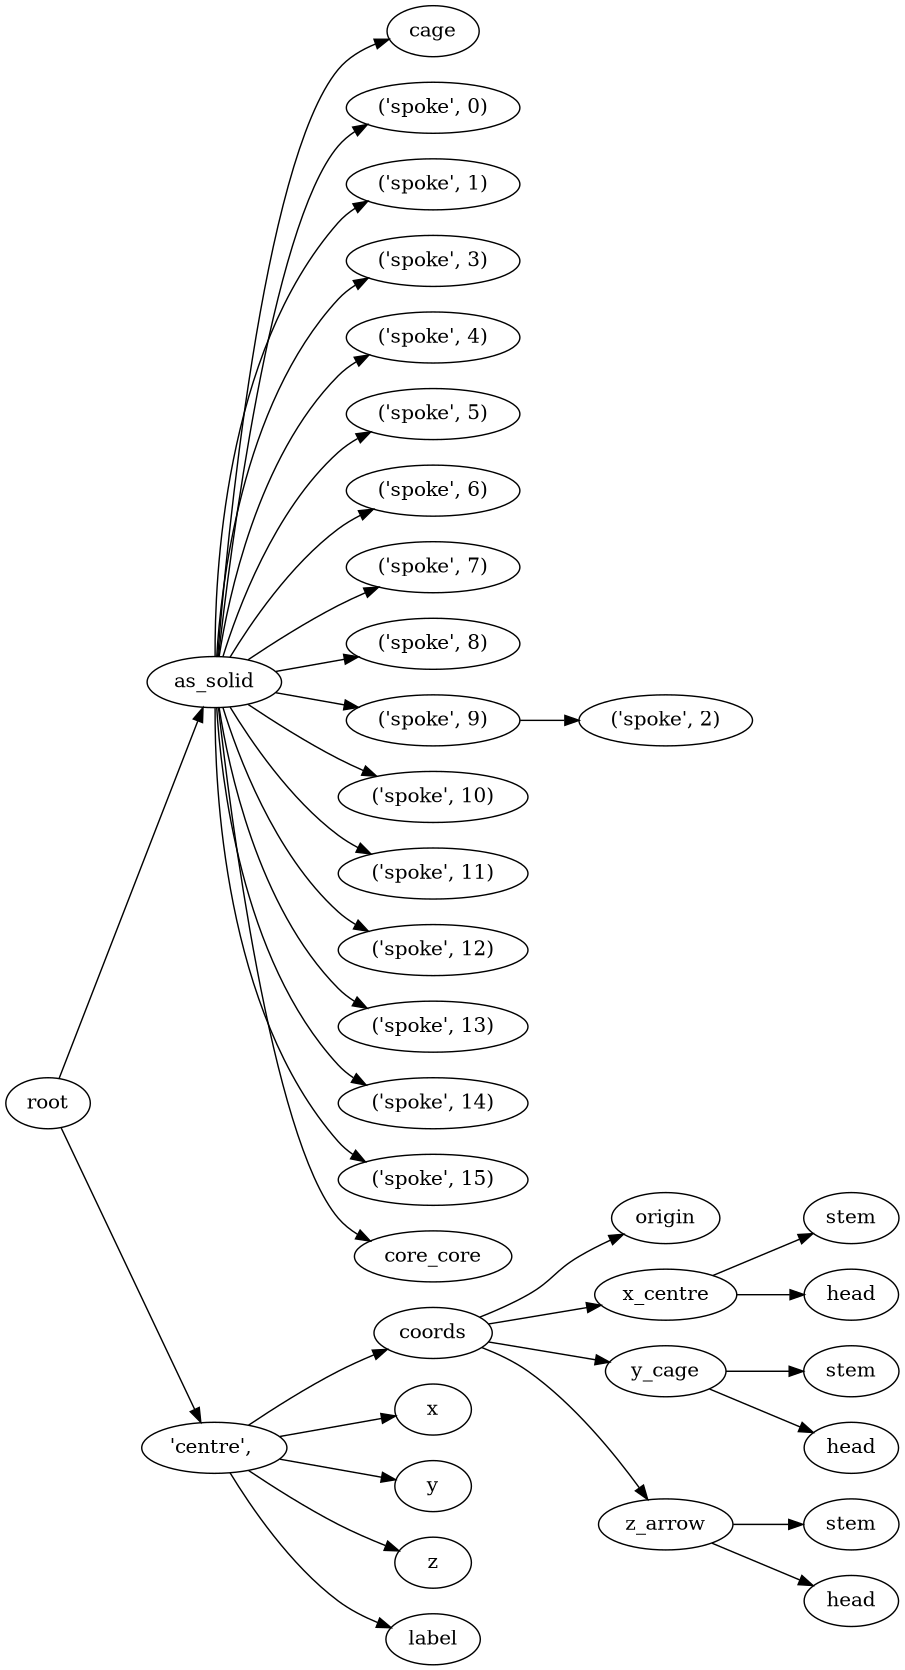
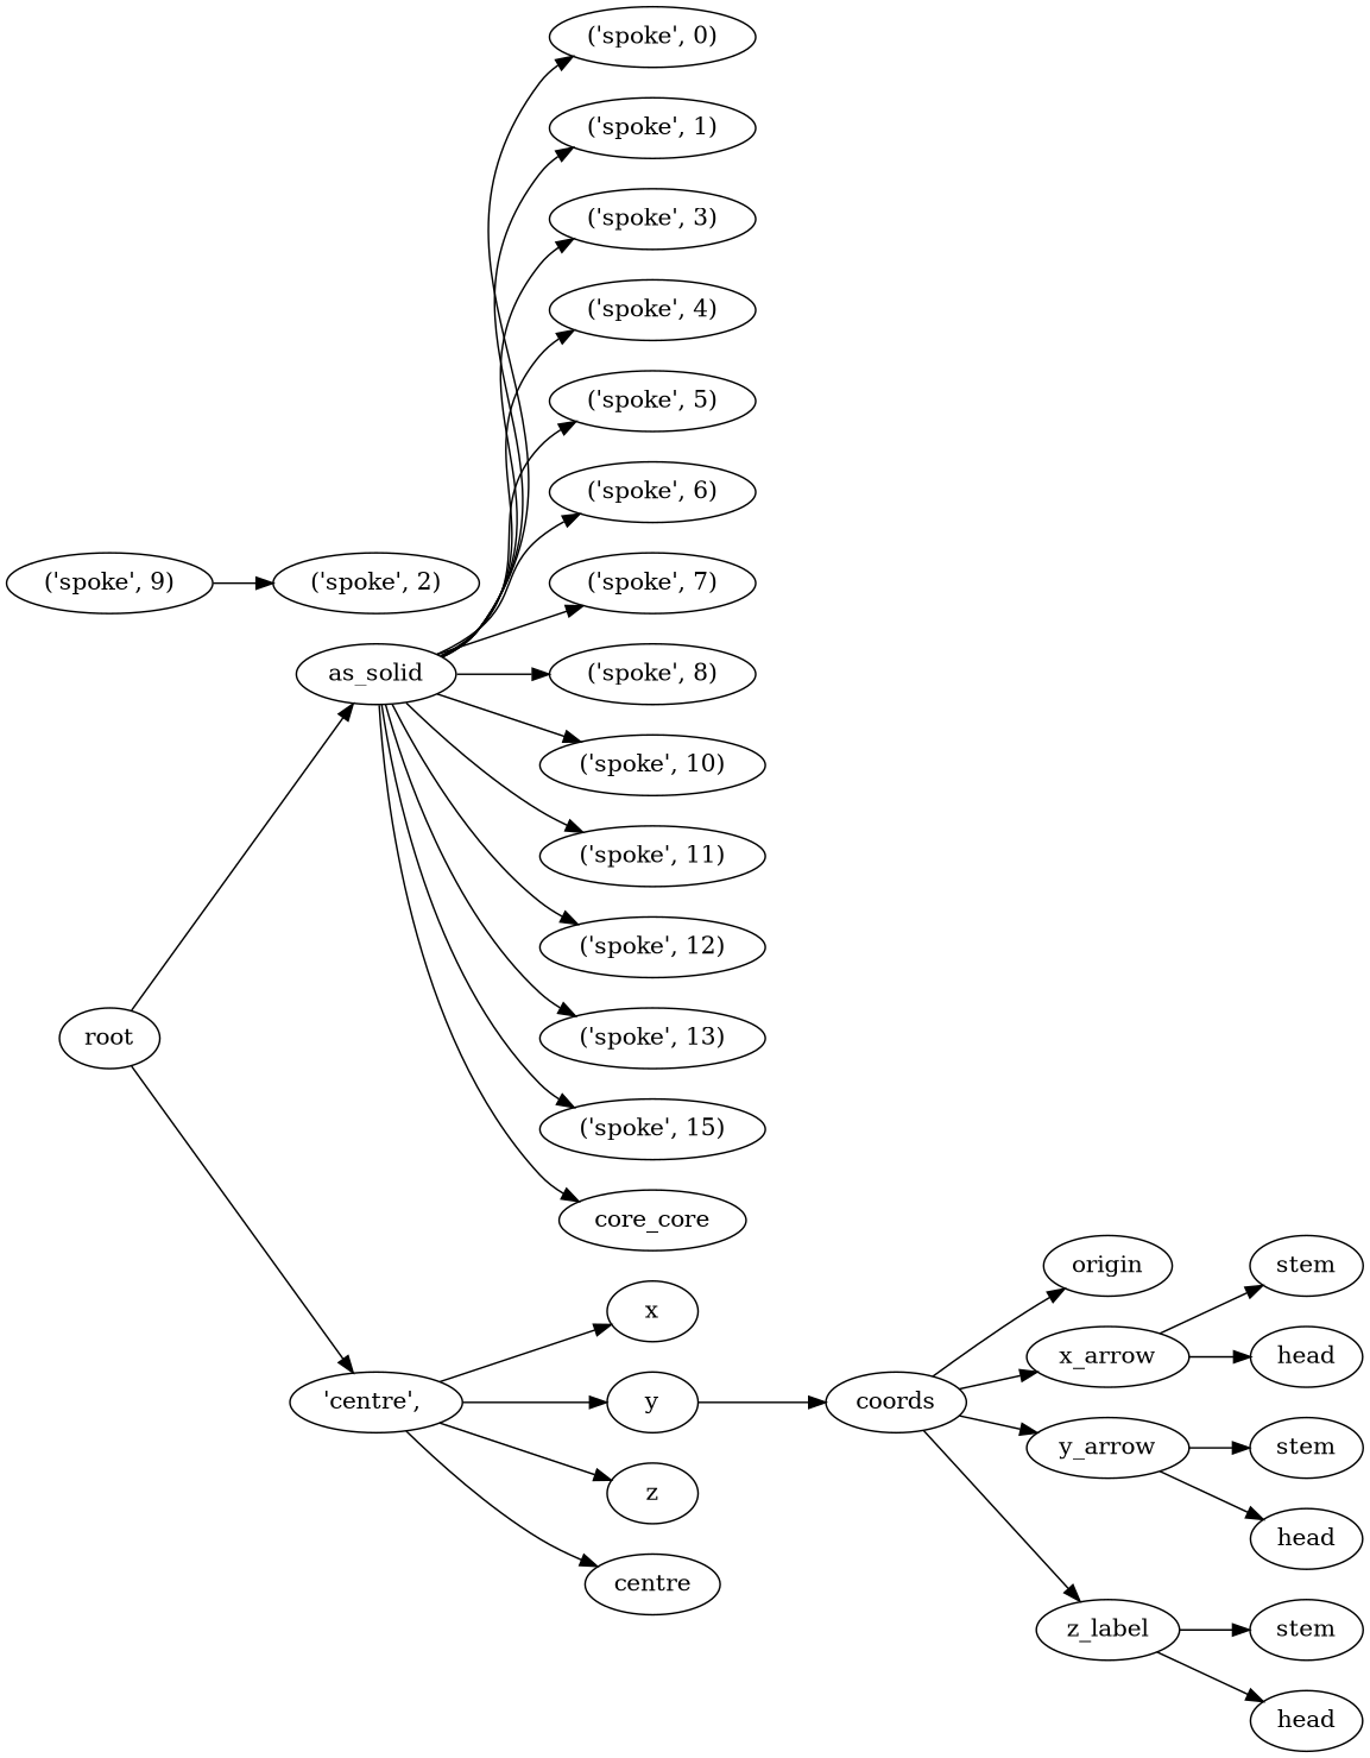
  digraph {
    rankdir=LR
    n1 [label=root]
    n2 [label=as_solid]
    n3 [label="'centre',\ "]
-   n4 [label=cage]
    n5 [label="\('spoke',\ 0\)"]
    n6 [label="\('spoke',\ 1\)"]
    n7 [label="\('spoke',\ 3\)"]
    n8 [label="\('spoke',\ 4\)"]
    n9 [label="\('spoke',\ 5\)"]
    n10 [label="\('spoke',\ 6\)"]
    n11 [label="\('spoke',\ 7\)"]
    n12 [label="\('spoke',\ 8\)"]
    n13 [label="\('spoke',\ 9\)"]
    n14 [label="\('spoke',\ 10\)"]
    n15 [label="\('spoke',\ 11\)"]
    n16 [label="\('spoke',\ 12\)"]
    n17 [label="\('spoke',\ 13\)"]
-   n18 [label="\('spoke',\ 14\)"]
    n19 [label="\('spoke',\ 15\)"]
    n20 [label=core_core]
    n21 [label=coords]
    n22 [label=x]
    n23 [label=y]
    n24 [label=z]
-   n25 [label=label]
+   n25 [label=centre]
    n26 [label="\('spoke',\ 2\)"]
    n27 [label=origin]
-   n28 [label=x_centre]
-   n29 [label=y_cage]
-   n30 [label=z_arrow]
+   n28 [label=x_arrow]
+   n29 [label=y_arrow]
+   n30 [label=z_label]
    n31 [label=stem]
    n32 [label=head]
    n33 [label=stem]
    n34 [label=head]
    n35 [label=stem]
    n36 [label=head]
    n1 -> n2
    n1 -> n3
-   n2 -> n4
    n2 -> n5
    n2 -> n6
    n2 -> n7
    n2 -> n8
    n2 -> n9
    n2 -> n10
    n2 -> n11
    n2 -> n12
-   n2 -> n13
    n2 -> n14
    n2 -> n15
    n2 -> n16
    n2 -> n17
-   n2 -> n18
    n2 -> n19
    n2 -> n20
-   n3 -> n21
+   n23 -> n21
    n3 -> n22
    n3 -> n23
    n3 -> n24
    n3 -> n25
    n13 -> n26
    n21 -> n27
    n21 -> n28
    n21 -> n29
    n21 -> n30
    n28 -> n31
    n28 -> n32
    n29 -> n33
    n29 -> n34
    n30 -> n35
    n30 -> n36
  }
